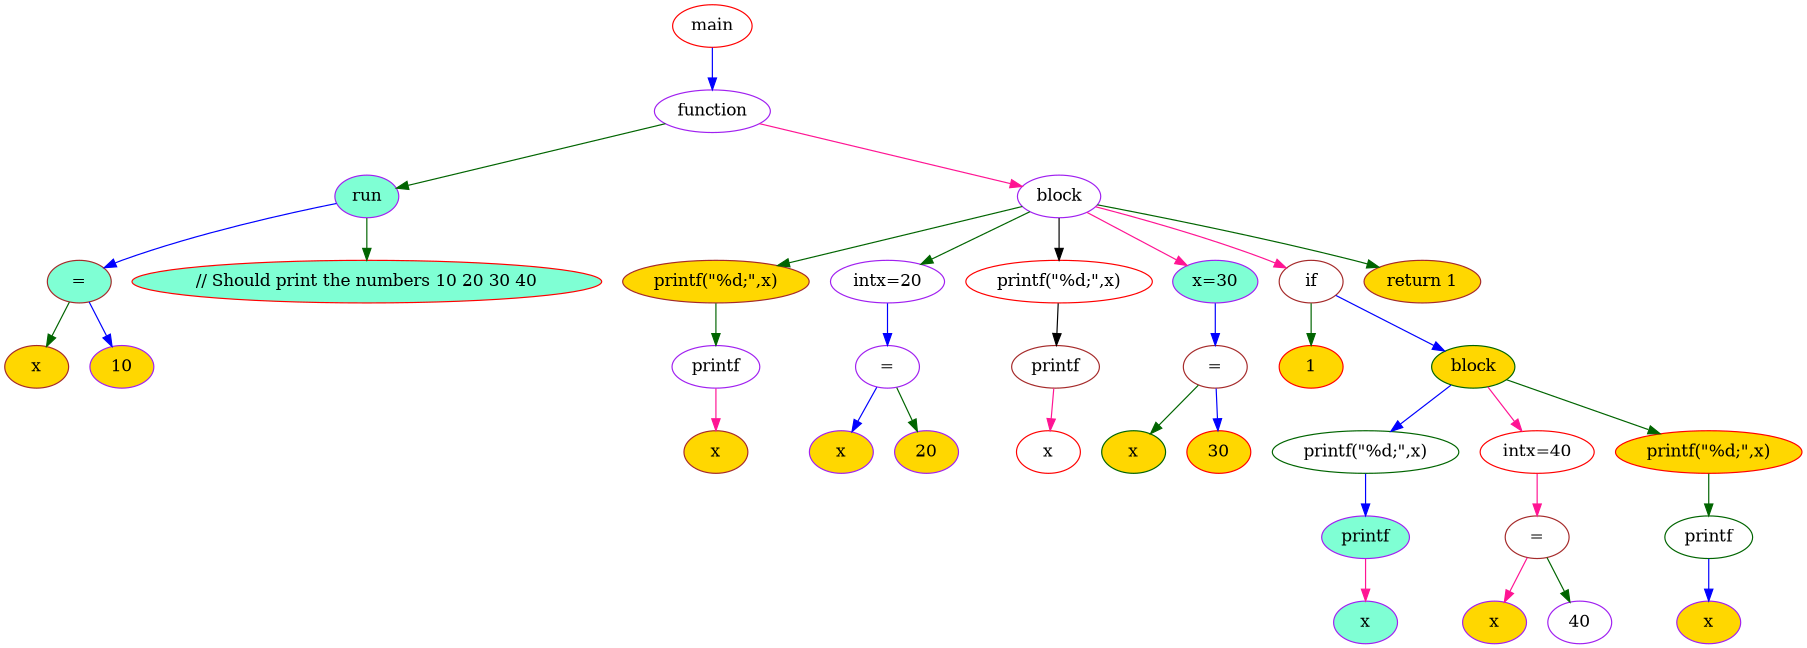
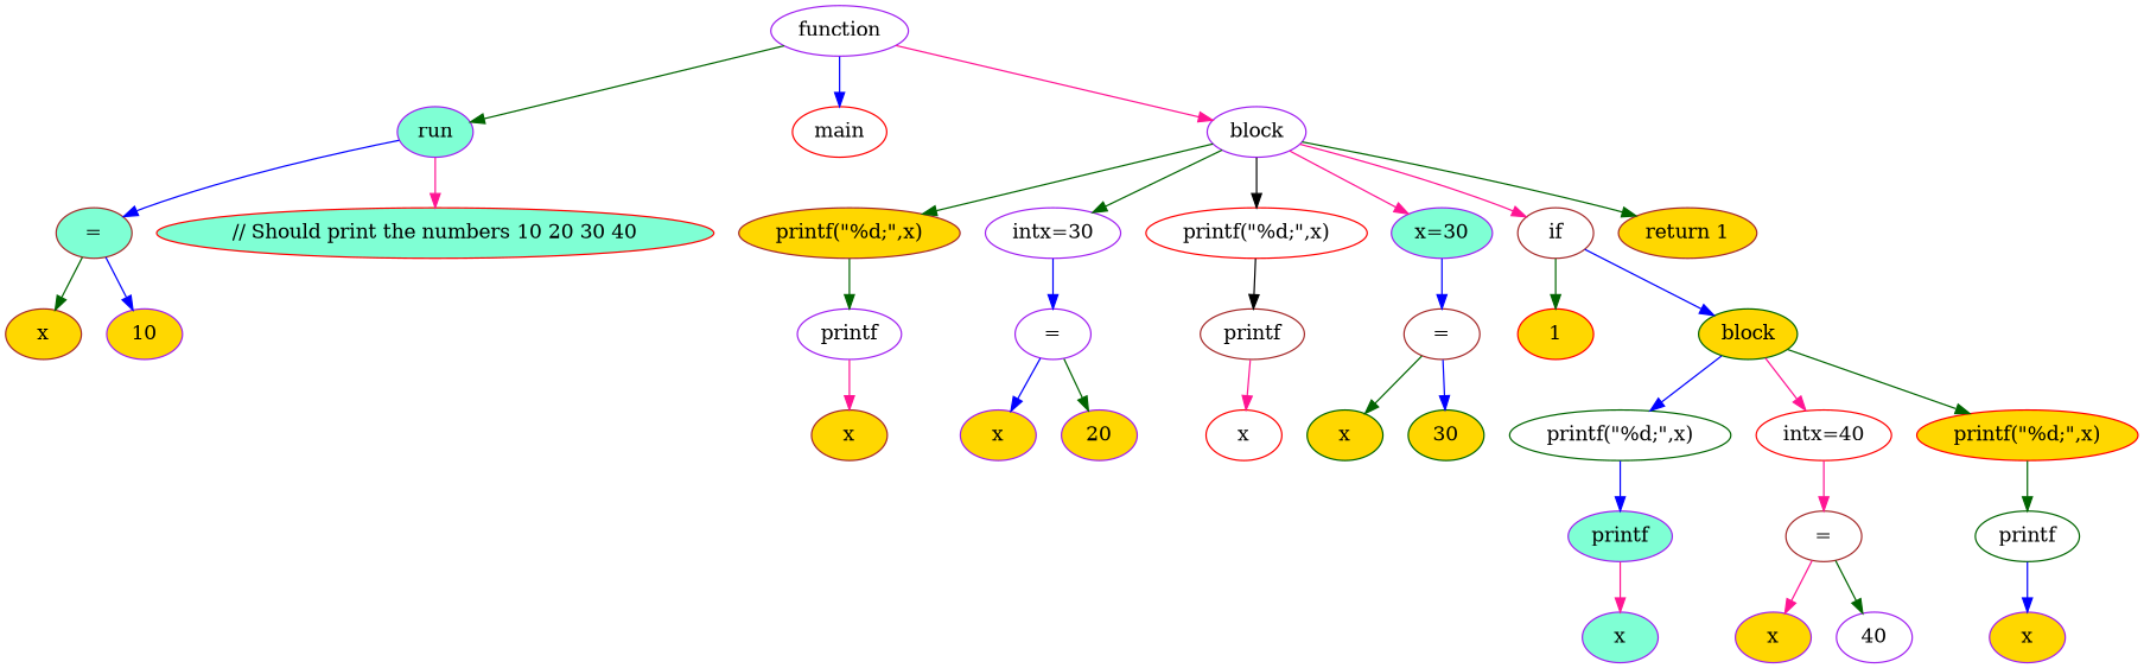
  digraph {
    node [color=purple fillcolor=white style=filled]
    edge [color=darkgreen]
    n1 [fillcolor=aquamarine label=run]
    n2 [color=brown fillcolor=aquamarine label="="]
    n3 [color=red fillcolor=aquamarine label="// Should print the numbers 10 20 30 40\n"]
    n4 [color=brown fillcolor=gold label=x]
    n5 [fillcolor=gold label=10]
    n6 [label=function]
    n7 [color=red label=main]
    n8 [label=block]
    n9 [color=brown fillcolor=gold label="printf(\"%d;\",x)"]
-   n10 [label="intx=20"]
+   n10 [label="intx=30"]
    n11 [color=red label="printf(\"%d;\",x)"]
    n12 [fillcolor=aquamarine label="x=30"]
    n13 [color=brown label=if]
    n14 [color=brown fillcolor=gold label="return 1"]
    n15 [label=printf]
    n16 [label="="]
    n17 [color=brown label=printf]
    n18 [color=brown label="="]
    n19 [color=red fillcolor=gold label=1]
    n20 [color=darkgreen fillcolor=gold label=block]
    n21 [color=brown fillcolor=gold label=x]
    n22 [fillcolor=gold label=x]
    n23 [fillcolor=gold label=20]
    n24 [color=red label=x]
    n25 [color=darkgreen fillcolor=gold label=x]
-   n26 [color=red fillcolor=gold label=30]
+   n26 [color=darkgreen fillcolor=gold label=30]
    n27 [color=darkgreen label="printf(\"%d;\",x)"]
    n28 [color=red label="intx=40"]
    n29 [color=red fillcolor=gold label="printf(\"%d;\",x)"]
    n30 [fillcolor=aquamarine label=printf]
    n31 [color=brown label="="]
    n32 [color=darkgreen label=printf]
    n33 [fillcolor=aquamarine label=x]
    n34 [fillcolor=gold label=x]
    n35 [label=40]
    n36 [fillcolor=gold label=x]
    n1 -> n2 [color=blue]
-   n1 -> n3
+   n1 -> n3 [color=deeppink]
    n2 -> n4
    n2 -> n5 [color=blue]
    n6 -> n1
-   n7 -> n6 [color=blue]
+   n6 -> n7 [color=blue]
    n6 -> n8 [color=deeppink]
    n8 -> n9
    n8 -> n10
    n8 -> n11 [color=black]
    n8 -> n12 [color=deeppink]
    n8 -> n13 [color=deeppink]
    n8 -> n14
    n9 -> n15
    n10 -> n16 [color=blue]
    n11 -> n17 [color=black]
    n12 -> n18 [color=blue]
    n13 -> n19
    n13 -> n20 [color=blue]
    n15 -> n21 [color=deeppink]
    n16 -> n22 [color=blue]
    n16 -> n23
    n17 -> n24 [color=deeppink]
    n18 -> n25
    n18 -> n26 [color=blue]
    n20 -> n27 [color=blue]
    n20 -> n28 [color=deeppink]
    n20 -> n29
    n27 -> n30 [color=blue]
    n28 -> n31 [color=deeppink]
    n29 -> n32
    n30 -> n33 [color=deeppink]
    n31 -> n34 [color=deeppink]
    n31 -> n35
    n32 -> n36 [color=blue]
  }
